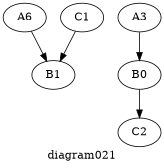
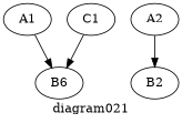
  digraph {
    label=diagram021
    rankdir=TB
-   A1 [label=A6]
-   B1
-   A2 [label=A3]
-   B2 [label=B0]
+   A1
+   B1 [label=B6]
+   A2
+   B2
    C1
-   C2
    A1 -> B1
    A2 -> B2
-   B2 -> C2
    C1 -> B1
  }
